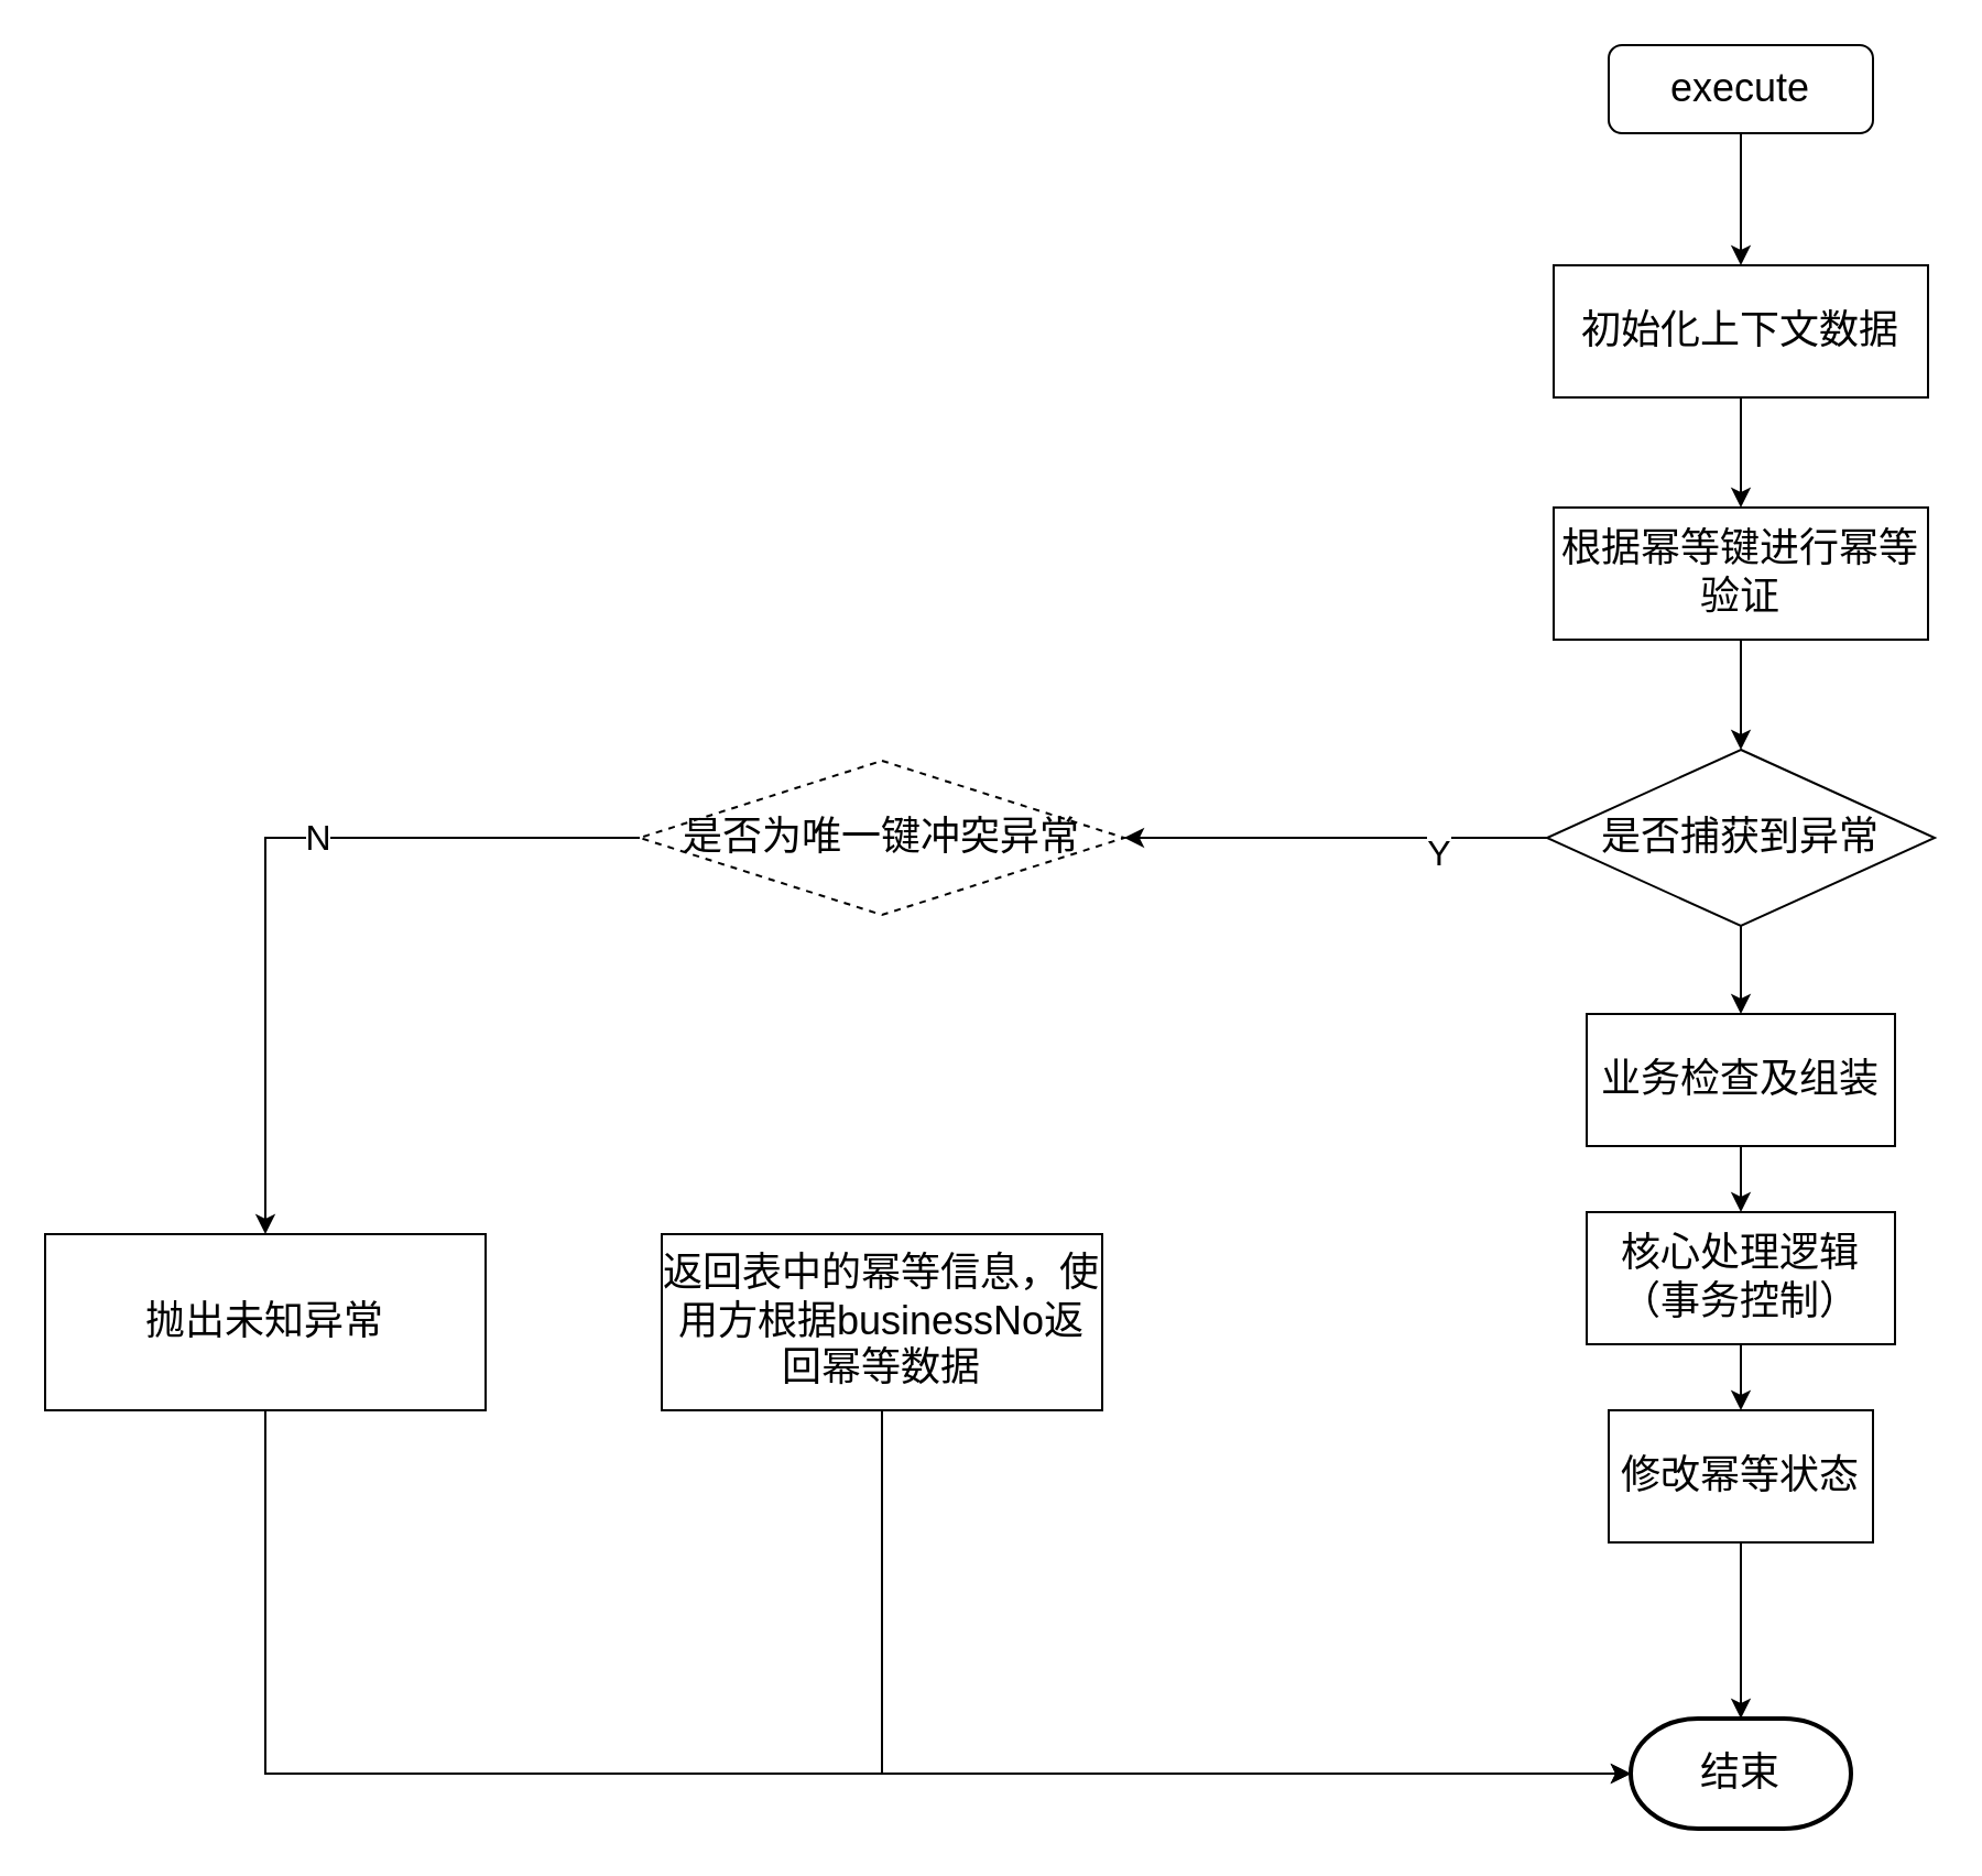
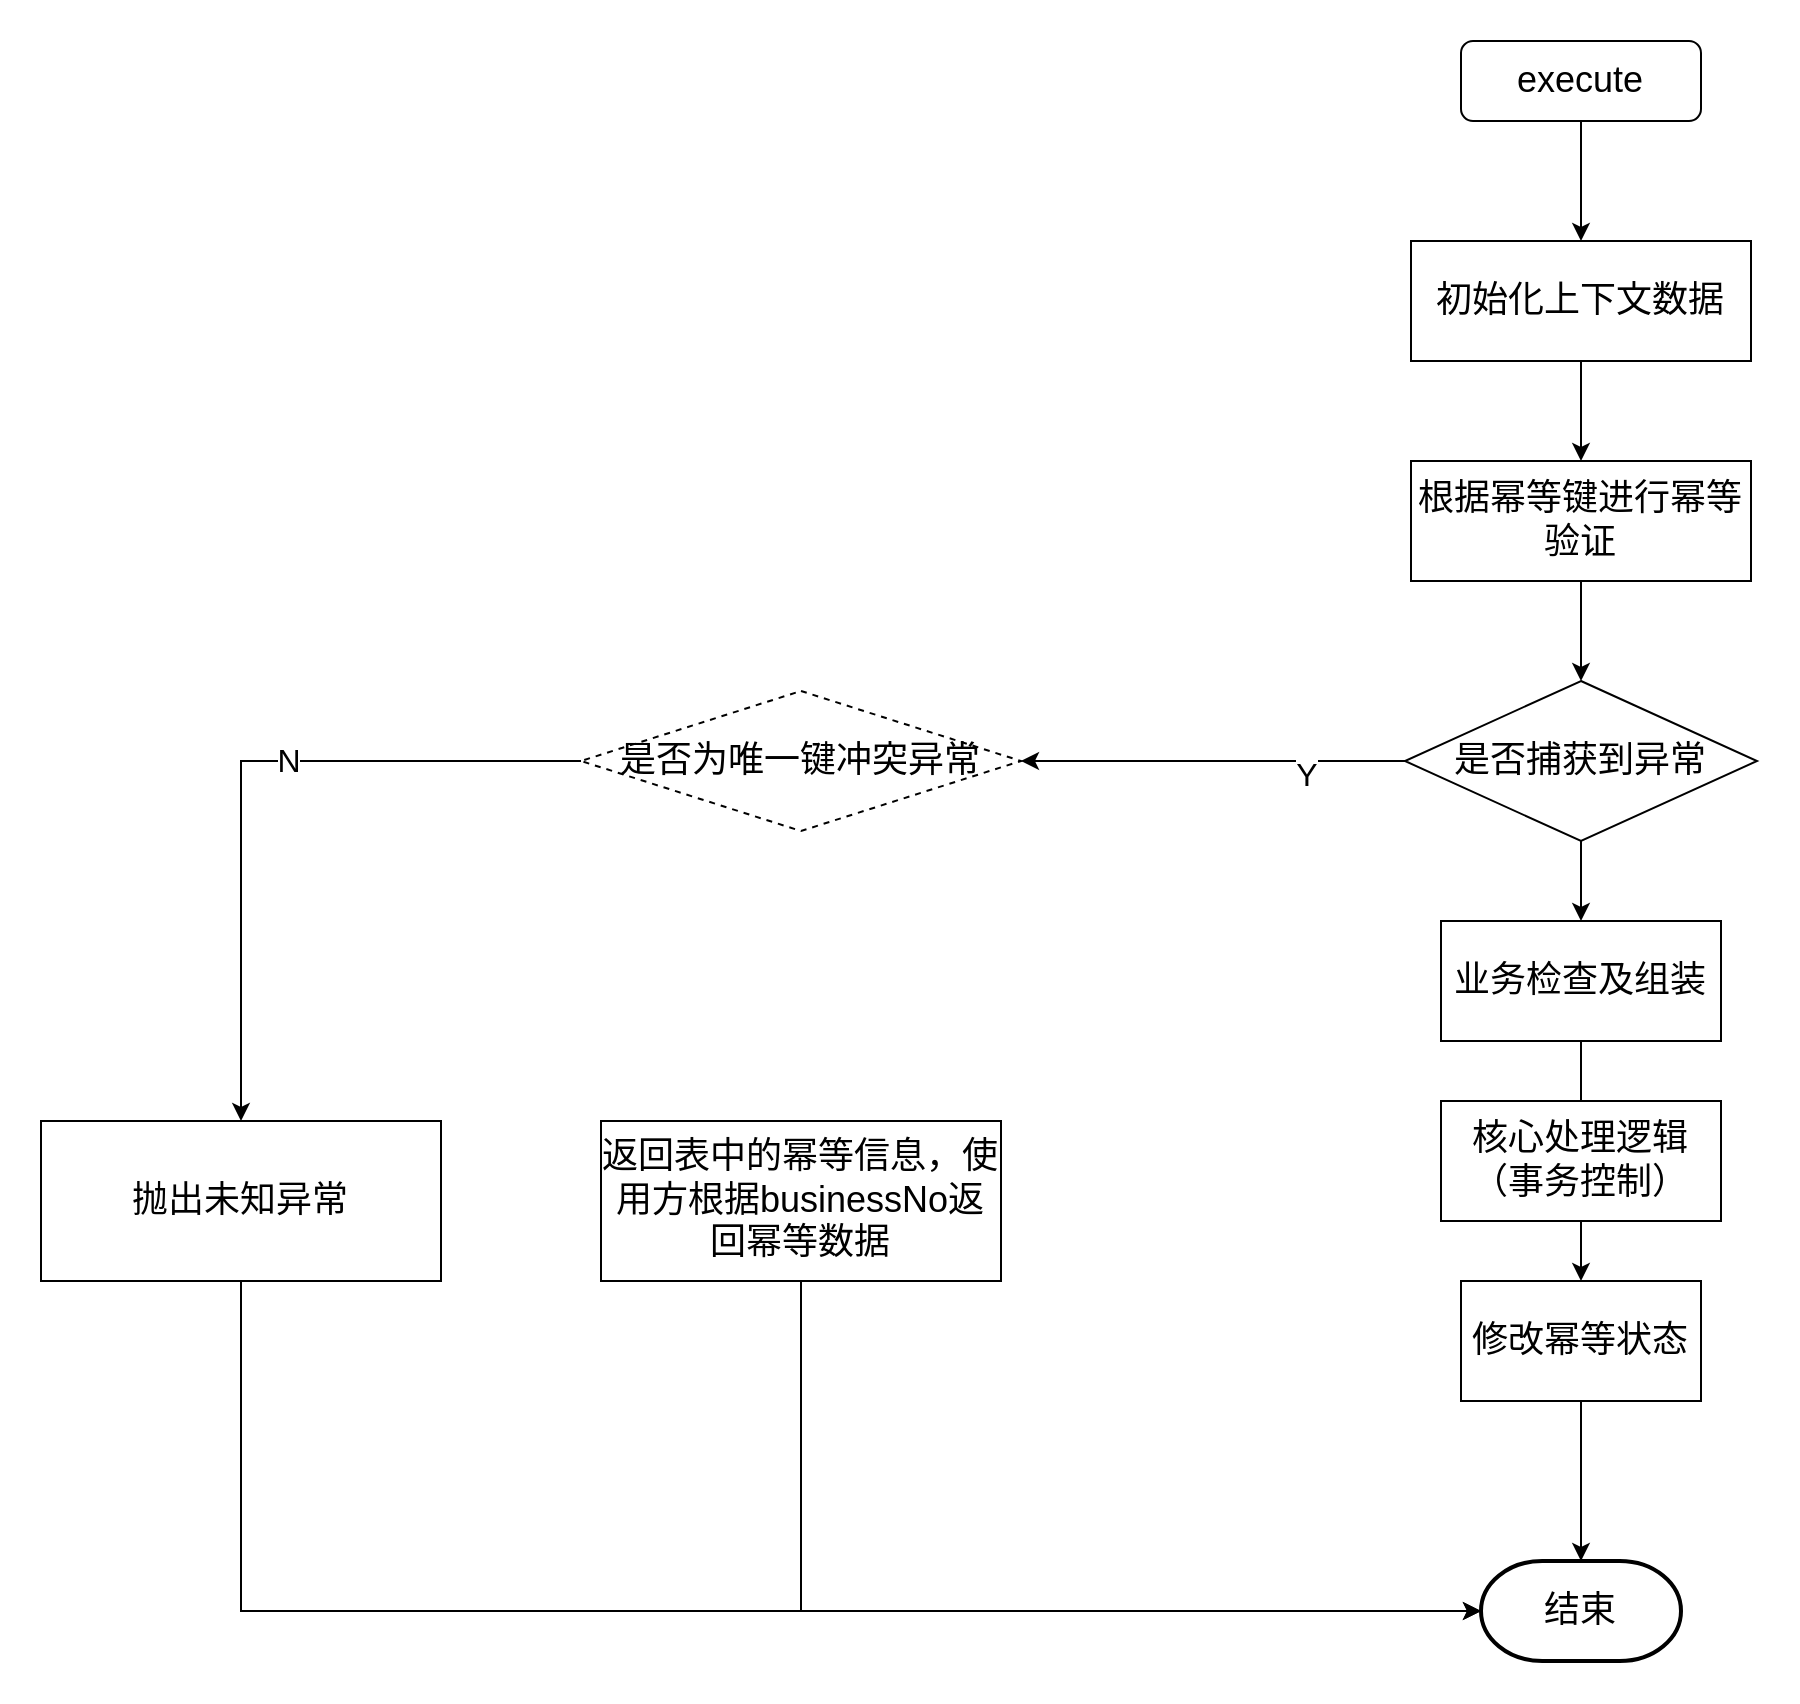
  <mxCell id="0" />
  <mxCell id="1" parent="0" />
  <mxCell id="2" value="" style="edgeStyle=orthogonalEdgeStyle;rounded=0;orthogonalLoop=1;jettySize=auto;html=1;" edge="1" parent="1" source="3" target="5"><mxGeometry relative="1" as="geometry" /></mxCell>
  <mxCell id="3" value="&lt;font style=&quot;font-size: 18px&quot;&gt;execute&lt;/font&gt;" style="rounded=1;whiteSpace=wrap;html=1;" vertex="1" parent="1"><mxGeometry x="730" y="20" width="120" height="40" as="geometry" /></mxCell>
  <mxCell id="4" value="" style="edgeStyle=orthogonalEdgeStyle;rounded=0;orthogonalLoop=1;jettySize=auto;html=1;" edge="1" parent="1" source="5" target="7"><mxGeometry relative="1" as="geometry" /></mxCell>
  <mxCell id="5" value="&lt;font style=&quot;font-size: 18px&quot;&gt;初始化上下文数据&lt;/font&gt;" style="rounded=0;whiteSpace=wrap;html=1;" vertex="1" parent="1"><mxGeometry x="705" y="120" width="170" height="60" as="geometry" /></mxCell>
  <mxCell id="6" value="" style="edgeStyle=orthogonalEdgeStyle;rounded=0;orthogonalLoop=1;jettySize=auto;html=1;" edge="1" parent="1" source="7" target="11"><mxGeometry relative="1" as="geometry" /></mxCell>
  <mxCell id="7" value="&lt;font style=&quot;font-size: 18px&quot;&gt;根据幂等键进行幂等验证&lt;/font&gt;" style="rounded=0;whiteSpace=wrap;html=1;" vertex="1" parent="1"><mxGeometry x="705" y="230" width="170" height="60" as="geometry" /></mxCell>
  <mxCell id="8" value="" style="edgeStyle=orthogonalEdgeStyle;rounded=0;orthogonalLoop=1;jettySize=auto;html=1;" edge="1" parent="1" source="11" target="14"><mxGeometry relative="1" as="geometry" /></mxCell>
  <mxCell id="9" value="&lt;span style=&quot;font-size: 16px&quot;&gt;Y&lt;/span&gt;" style="edgeLabel;html=1;align=center;verticalAlign=middle;resizable=0;points=[];" vertex="1" connectable="0" parent="8"><mxGeometry x="-0.4" y="3" relative="1" as="geometry"><mxPoint x="8" y="3" as="offset" /></mxGeometry></mxCell>
  <mxCell id="10" value="" style="edgeStyle=orthogonalEdgeStyle;rounded=0;orthogonalLoop=1;jettySize=auto;html=1;" edge="1" parent="1" source="11" target="21"><mxGeometry relative="1" as="geometry" /></mxCell>
  <mxCell id="11" value="&lt;font style=&quot;font-size: 18px&quot;&gt;是否捕获到异常&lt;/font&gt;" style="rhombus;whiteSpace=wrap;html=1;" vertex="1" parent="1"><mxGeometry x="702" y="340" width="176" height="80" as="geometry" /></mxCell>
  <mxCell id="12" style="edgeStyle=orthogonalEdgeStyle;rounded=0;orthogonalLoop=1;jettySize=auto;html=1;entryX=0.5;entryY=0;entryDx=0;entryDy=0;" edge="1" parent="1" source="14" target="19"><mxGeometry relative="1" as="geometry" /></mxCell>
  <mxCell id="13" value="&lt;font style=&quot;font-size: 16px&quot;&gt;N&lt;/font&gt;" style="edgeLabel;html=1;align=center;verticalAlign=middle;resizable=0;points=[];" vertex="1" connectable="0" parent="12"><mxGeometry x="-0.159" y="-1" relative="1" as="geometry"><mxPoint as="offset" /></mxGeometry></mxCell>
  <mxCell id="14" value="&lt;font style=&quot;font-size: 18px&quot;&gt;是否为唯一键冲突异常&lt;/font&gt;" style="rhombus;whiteSpace=wrap;html=1;dashed=1;" vertex="1" parent="1"><mxGeometry x="290" y="345" width="220" height="70" as="geometry" /></mxCell>
  <mxCell id="15" style="edgeStyle=orthogonalEdgeStyle;rounded=0;orthogonalLoop=1;jettySize=auto;html=1;entryX=0;entryY=0.5;entryDx=0;entryDy=0;entryPerimeter=0;exitX=0.5;exitY=1;exitDx=0;exitDy=0;" edge="1" parent="1" source="16" target="17"><mxGeometry relative="1" as="geometry"><Array as="points"><mxPoint x="400" y="805" /></Array></mxGeometry></mxCell>
  <mxCell id="16" value="&lt;font style=&quot;font-size: 18px&quot;&gt;返回表中的幂等信息，使用方根据businessNo返回幂等数据&lt;/font&gt;" style="whiteSpace=wrap;html=1;" vertex="1" parent="1"><mxGeometry x="300" y="560" width="200" height="80" as="geometry" /></mxCell>
  <mxCell id="17" value="&lt;font style=&quot;font-size: 18px&quot;&gt;结束&lt;/font&gt;" style="strokeWidth=2;html=1;shape=mxgraph.flowchart.terminator;whiteSpace=wrap;" vertex="1" parent="1"><mxGeometry x="740" y="780" width="100" height="50" as="geometry" /></mxCell>
  <mxCell id="18" style="edgeStyle=orthogonalEdgeStyle;rounded=0;orthogonalLoop=1;jettySize=auto;html=1;entryX=0;entryY=0.5;entryDx=0;entryDy=0;entryPerimeter=0;" edge="1" parent="1" source="19" target="17"><mxGeometry relative="1" as="geometry"><mxPoint x="630" y="850" as="targetPoint" /><Array as="points"><mxPoint x="120" y="805" /></Array></mxGeometry></mxCell>
  <mxCell id="19" value="&lt;font style=&quot;font-size: 18px&quot;&gt;抛出未知异常&lt;/font&gt;" style="whiteSpace=wrap;html=1;" vertex="1" parent="1"><mxGeometry x="20" y="560" width="200" height="80" as="geometry" /></mxCell>
- <mxCell id="20" value="" style="edgeStyle=orthogonalEdgeStyle;rounded=0;orthogonalLoop=1;jettySize=auto;html=1;" edge="1" parent="1" source="21" target="23"><mxGeometry relative="1" as="geometry" /></mxCell>
+ <mxCell id="20" value="" style="edgeStyle=orthogonalEdgeStyle;rounded=0;orthogonalLoop=1;jettySize=auto;html=1;endArrow=none;" edge="1" parent="1" source="21" target="23"><mxGeometry relative="1" as="geometry" /></mxCell>
  <mxCell id="21" value="&lt;font style=&quot;font-size: 18px&quot;&gt;业务检查及组装&lt;/font&gt;" style="whiteSpace=wrap;html=1;" vertex="1" parent="1"><mxGeometry x="720" y="460" width="140" height="60" as="geometry" /></mxCell>
  <mxCell id="22" value="" style="edgeStyle=orthogonalEdgeStyle;rounded=0;orthogonalLoop=1;jettySize=auto;html=1;" edge="1" parent="1" source="23" target="25"><mxGeometry relative="1" as="geometry" /></mxCell>
  <mxCell id="23" value="&lt;span style=&quot;font-size: 18px&quot;&gt;核心处理逻辑&lt;br&gt;（事务控制）&lt;br&gt;&lt;/span&gt;" style="whiteSpace=wrap;html=1;" vertex="1" parent="1"><mxGeometry x="720" y="550" width="140" height="60" as="geometry" /></mxCell>
  <mxCell id="24" value="" style="edgeStyle=orthogonalEdgeStyle;rounded=0;orthogonalLoop=1;jettySize=auto;html=1;" edge="1" parent="1" source="25" target="17"><mxGeometry relative="1" as="geometry" /></mxCell>
  <mxCell id="25" value="&lt;font style=&quot;font-size: 18px&quot;&gt;修改幂等状态&lt;/font&gt;" style="whiteSpace=wrap;html=1;" vertex="1" parent="1"><mxGeometry x="730" y="640" width="120" height="60" as="geometry" /></mxCell>
